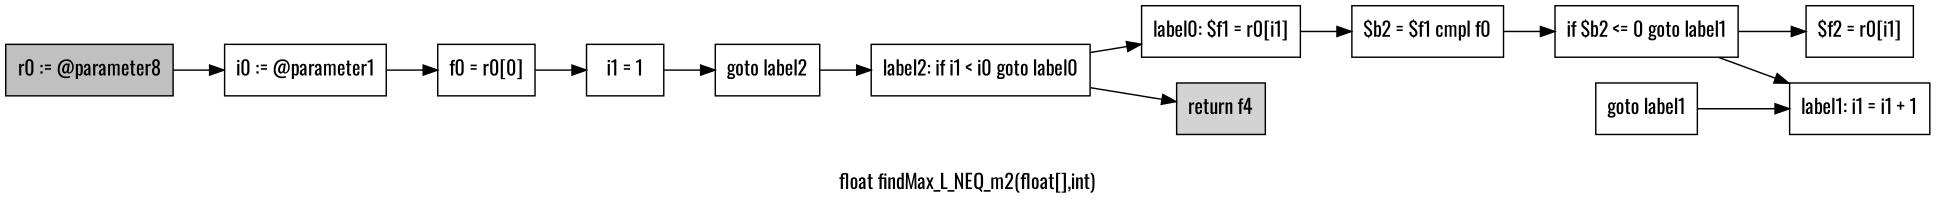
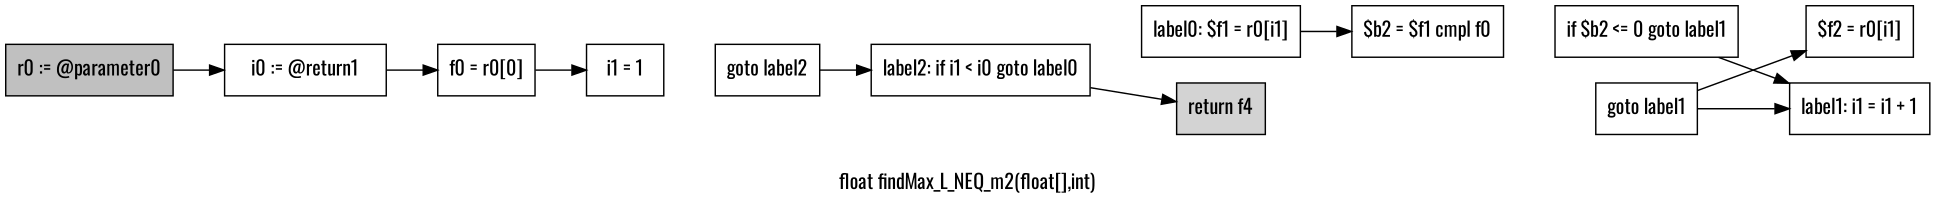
  digraph {
    fontname=Oswald
    label="float findMax_L_NEQ_m2(float[],int)"
    rankdir=LR
    node [fontname=Oswald shape=box]
    edge [fontname=Oswald]
-   n1 [fillcolor=gray label="r0 := @parameter8" style=filled]
-   n2 [label="i0 := @parameter1"]
+   n1 [fillcolor=gray label="r0 := @parameter0" style=filled]
+   n2 [label="i0 := @return1"]
    n3 [label="f0 = r0[0]"]
    n4 [label="i1 = 1"]
    n5 [label="goto label2"]
    n6 [label="label2: if i1 < i0 goto label0"]
    n7 [label="label0: $f1 = r0[i1]"]
    n8 [fillcolor=lightgray label="return f4" style=filled]
    n9 [label="$b2 = $f1 cmpl f0"]
    n10 [label="if $b2 <= 0 goto label1"]
    n11 [label="$f2 = r0[i1]"]
    n12 [label="label1: i1 = i1 + 1"]
    n13 [label="goto label1"]
    n1 -> n2
    n2 -> n3
    n3 -> n4
-   n4 -> n5
    n5 -> n6
-   n6 -> n7
    n6 -> n8
    n7 -> n9
-   n9 -> n10
-   n10 -> n11
+   n13 -> n11
    n10 -> n12
    n13 -> n12
  }
